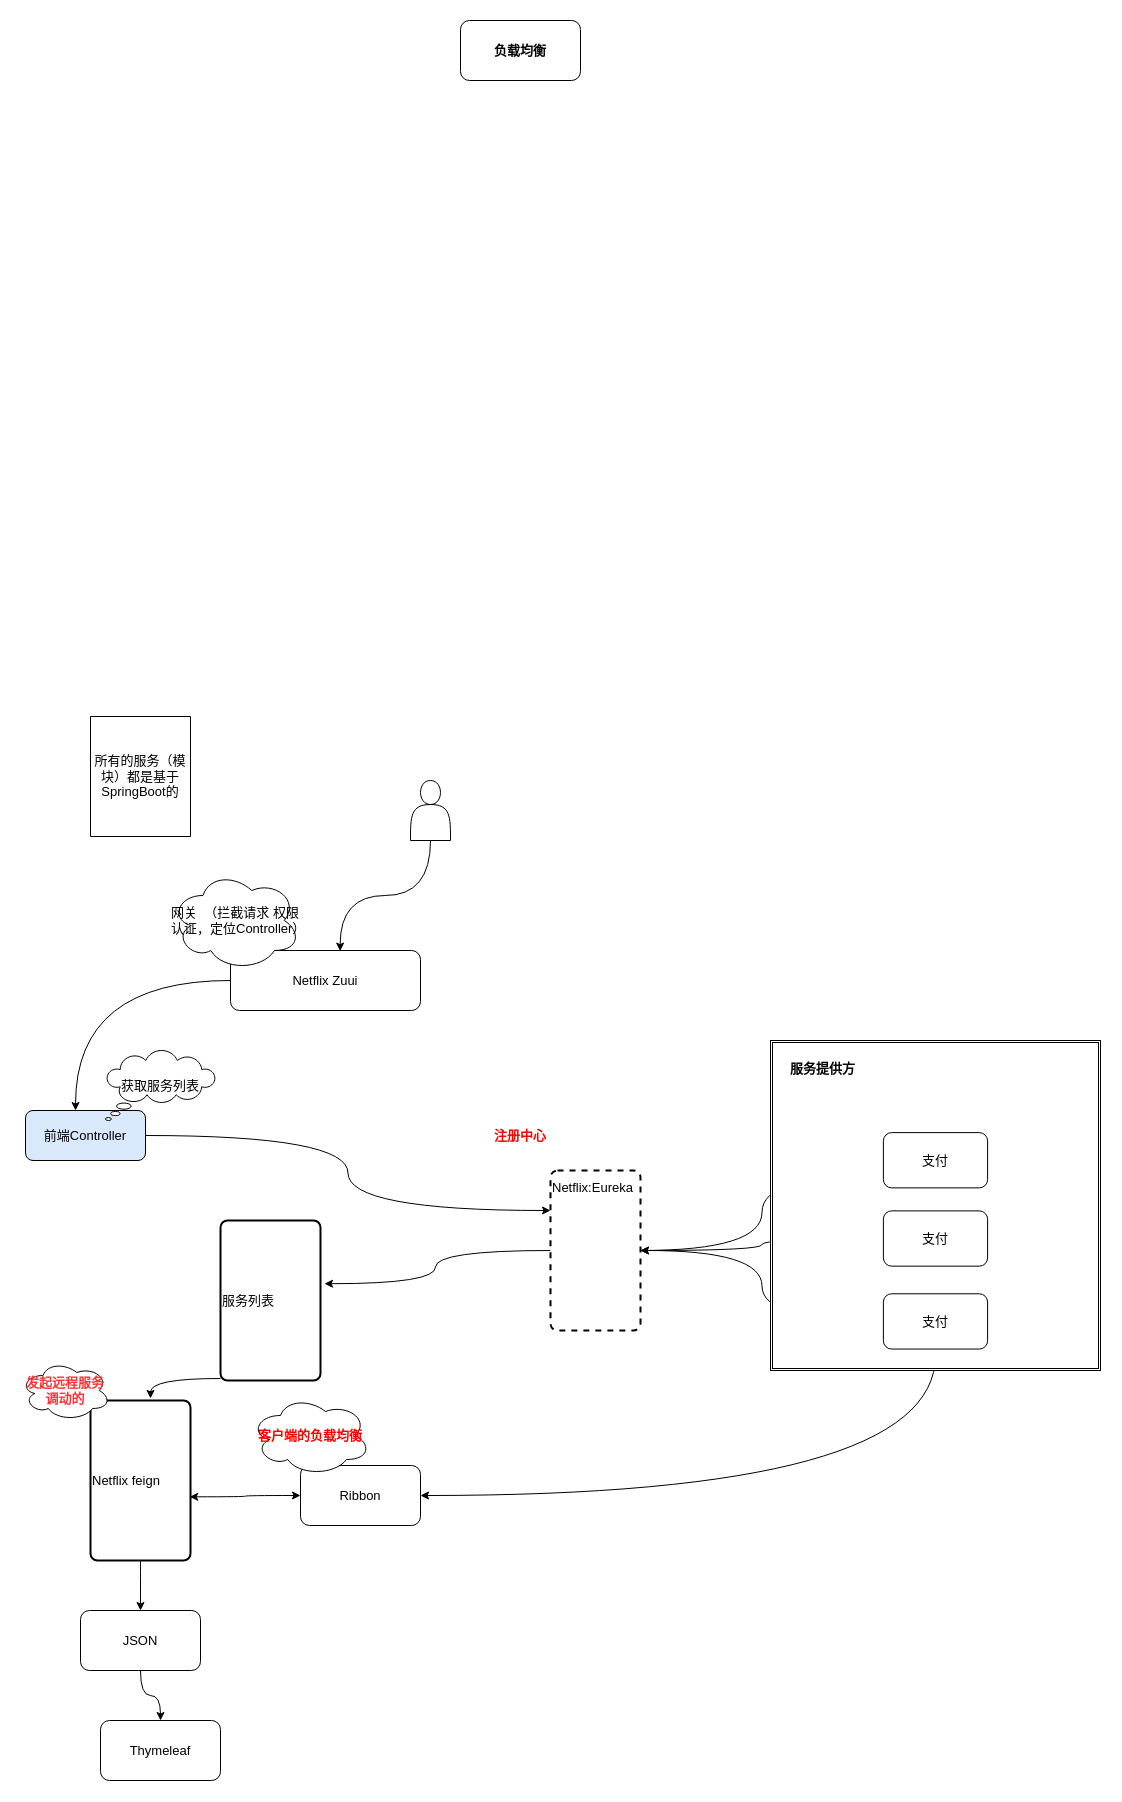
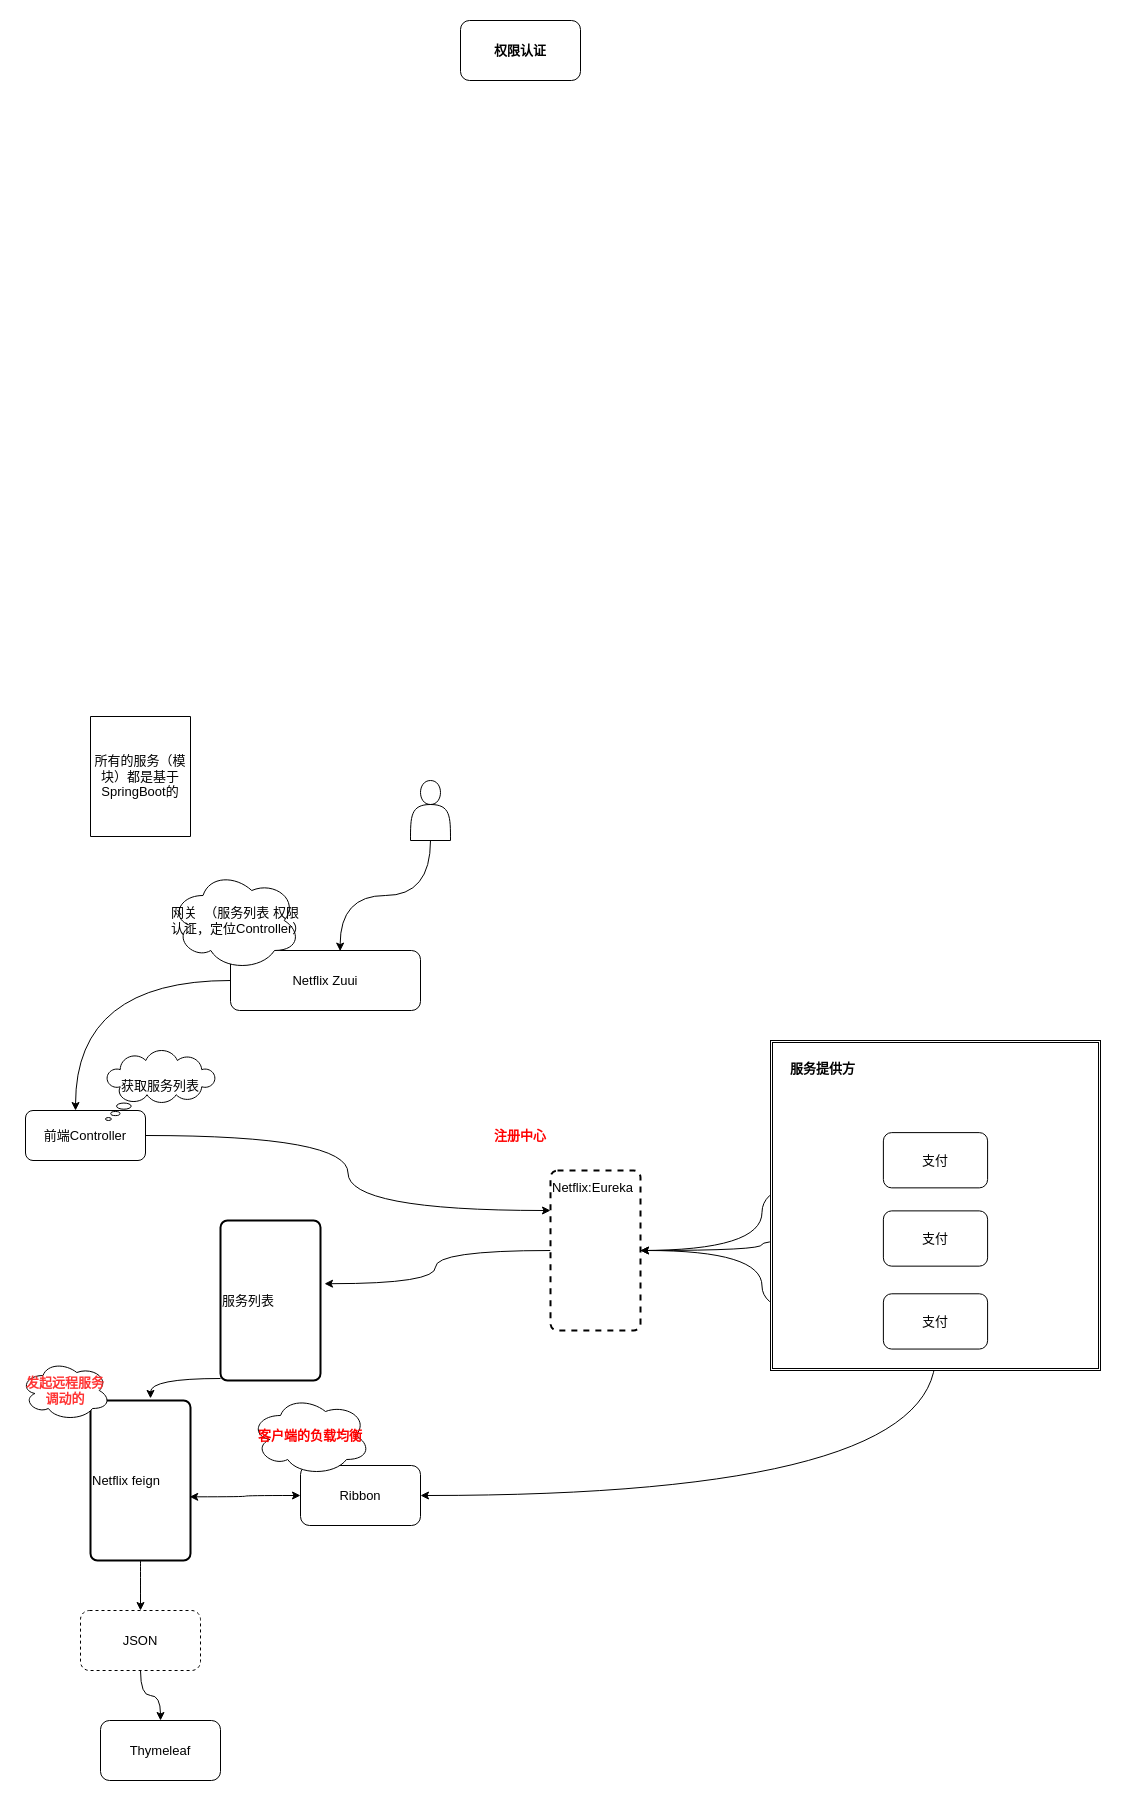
  <mxCell id="0" />
  <mxCell id="1" parent="0" />
  <mxCell id="2" value="所有的服务（模块）都是基于SpringBoot的" style="shape=note;whiteSpace=wrap;html=1;backgroundOutline=1;darkOpacity=0.05;size=0;fontSize=13;" vertex="1" parent="1"><mxGeometry x="90" y="716" width="100" height="120" as="geometry" /></mxCell>
  <mxCell id="3" style="edgeStyle=orthogonalEdgeStyle;curved=1;rounded=0;orthogonalLoop=1;jettySize=auto;html=1;entryX=0.577;entryY=0.01;entryDx=0;entryDy=0;entryPerimeter=0;fontSize=13;fontColor=#000000;startArrow=none;startFill=0;endArrow=classic;endFill=1;" edge="1" parent="1" source="4" target="28"><mxGeometry relative="1" as="geometry" /></mxCell>
  <mxCell id="4" value="" style="shape=actor;whiteSpace=wrap;html=1;" vertex="1" parent="1"><mxGeometry x="410" y="780" width="40" height="60" as="geometry" /></mxCell>
- <mxCell id="5" value="负载均衡" style="rounded=1;whiteSpace=wrap;html=1;fontSize=13;fontStyle=1" vertex="1" parent="1"><mxGeometry x="460" y="20" width="120" height="60" as="geometry" /></mxCell>
+ <mxCell id="5" value="权限认证" style="rounded=1;whiteSpace=wrap;html=1;fontSize=13;fontStyle=1" vertex="1" parent="1"><mxGeometry x="460" y="20" width="120" height="60" as="geometry" /></mxCell>
  <mxCell id="6" style="edgeStyle=orthogonalEdgeStyle;rounded=0;orthogonalLoop=1;jettySize=auto;html=1;entryX=0;entryY=0.25;entryDx=0;entryDy=0;fontSize=13;curved=1;" edge="1" parent="1" source="31" target="9"><mxGeometry relative="1" as="geometry" /></mxCell>
  <mxCell id="7" style="edgeStyle=orthogonalEdgeStyle;curved=1;rounded=0;orthogonalLoop=1;jettySize=auto;html=1;entryX=1.04;entryY=0.395;entryDx=0;entryDy=0;entryPerimeter=0;fontSize=13;" edge="1" parent="1" source="9" target="14"><mxGeometry relative="1" as="geometry" /></mxCell>
  <mxCell id="8" style="edgeStyle=orthogonalEdgeStyle;curved=1;rounded=0;orthogonalLoop=1;jettySize=auto;html=1;entryX=0;entryY=0.75;entryDx=0;entryDy=0;fontSize=13;startArrow=none;startFill=0;endArrow=none;endFill=0;" edge="1" parent="1" source="9" target="36"><mxGeometry relative="1" as="geometry" /></mxCell>
  <mxCell id="9" value="&lt;span&gt;Netflix:Eureka&lt;br&gt;&lt;br&gt;&lt;br&gt;&lt;br&gt;&lt;br&gt;&lt;br&gt;&lt;br&gt;&lt;br&gt;&lt;br&gt;&lt;/span&gt;" style="rounded=1;whiteSpace=wrap;html=1;absoluteArcSize=1;arcSize=14;strokeWidth=2;fontSize=13;align=left;dashed=1;" vertex="1" parent="1"><mxGeometry x="550" y="1170" width="90" height="160" as="geometry" /></mxCell>
  <mxCell id="10" value="注册中心" style="text;html=1;strokeColor=none;fillColor=none;align=center;verticalAlign=middle;whiteSpace=wrap;rounded=0;fontSize=13;fontStyle=1;fontColor=#FF0000;" vertex="1" parent="1"><mxGeometry x="490" y="1120" width="60" height="30" as="geometry" /></mxCell>
  <mxCell id="11" style="edgeStyle=orthogonalEdgeStyle;curved=1;rounded=0;orthogonalLoop=1;jettySize=auto;html=1;entryX=1;entryY=0.5;entryDx=0;entryDy=0;fontSize=13;startArrow=none;startFill=0;" edge="1" parent="1" source="37" target="9"><mxGeometry relative="1" as="geometry" /></mxCell>
  <mxCell id="12" style="edgeStyle=orthogonalEdgeStyle;curved=1;rounded=0;orthogonalLoop=1;jettySize=auto;html=1;fontSize=13;startArrow=none;startFill=0;" edge="1" parent="1" source="38" target="9"><mxGeometry relative="1" as="geometry" /></mxCell>
  <mxCell id="13" style="edgeStyle=orthogonalEdgeStyle;curved=1;rounded=0;orthogonalLoop=1;jettySize=auto;html=1;entryX=0.6;entryY=-0.013;entryDx=0;entryDy=0;entryPerimeter=0;fontSize=13;" edge="1" parent="1" source="14" target="16"><mxGeometry relative="1" as="geometry"><Array as="points"><mxPoint x="240" y="1300" /><mxPoint x="240" y="1378" /></Array></mxGeometry></mxCell>
  <mxCell id="14" value="&lt;span&gt;服务列表&lt;br&gt;&lt;/span&gt;" style="rounded=1;whiteSpace=wrap;html=1;absoluteArcSize=1;arcSize=14;strokeWidth=2;fontSize=13;align=left;" vertex="1" parent="1"><mxGeometry x="220" y="1220" width="100" height="160" as="geometry" /></mxCell>
  <mxCell id="15" value="" style="group" vertex="1" connectable="0" parent="1"><mxGeometry x="20" y="1360" width="170" height="200" as="geometry" /></mxCell>
  <mxCell id="16" value="&lt;span&gt;Netflix feign&lt;br&gt;&lt;/span&gt;" style="rounded=1;whiteSpace=wrap;html=1;absoluteArcSize=1;arcSize=14;strokeWidth=2;fontSize=13;align=left;" vertex="1" parent="15"><mxGeometry x="70" y="40" width="100" height="160" as="geometry" /></mxCell>
  <mxCell id="17" value="发起远程服务调动的" style="ellipse;shape=cloud;whiteSpace=wrap;html=1;fontSize=13;fontStyle=1;fontColor=#FF3333;" vertex="1" parent="15"><mxGeometry width="90" height="60" as="geometry" /></mxCell>
  <mxCell id="18" value="" style="group;fontStyle=1" vertex="1" connectable="0" parent="1"><mxGeometry x="250" y="1395" width="170" height="130" as="geometry" /></mxCell>
  <mxCell id="19" value="Ribbon" style="rounded=1;whiteSpace=wrap;html=1;fontSize=13;" vertex="1" parent="18"><mxGeometry x="50" y="70" width="120" height="60" as="geometry" /></mxCell>
  <mxCell id="20" value="客户端的负载均衡" style="ellipse;shape=cloud;whiteSpace=wrap;html=1;fontSize=13;fontColor=#FF0000;fontStyle=1" vertex="1" parent="18"><mxGeometry width="120" height="80" as="geometry" /></mxCell>
  <mxCell id="21" style="edgeStyle=orthogonalEdgeStyle;curved=1;rounded=0;orthogonalLoop=1;jettySize=auto;html=1;entryX=0.5;entryY=1;entryDx=0;entryDy=0;fontSize=13;startArrow=classic;startFill=1;" edge="1" parent="1" source="19" target="38"><mxGeometry relative="1" as="geometry" /></mxCell>
  <mxCell id="22" style="edgeStyle=orthogonalEdgeStyle;curved=1;rounded=0;orthogonalLoop=1;jettySize=auto;html=1;entryX=0.992;entryY=0.602;entryDx=0;entryDy=0;entryPerimeter=0;fontSize=13;startArrow=classic;startFill=1;" edge="1" parent="1" source="19" target="16"><mxGeometry relative="1" as="geometry" /></mxCell>
  <mxCell id="23" style="edgeStyle=orthogonalEdgeStyle;curved=1;rounded=0;orthogonalLoop=1;jettySize=auto;html=1;entryX=0.5;entryY=0;entryDx=0;entryDy=0;fontSize=13;startArrow=none;startFill=0;endArrow=classic;endFill=1;" edge="1" parent="1" source="24" target="25"><mxGeometry relative="1" as="geometry" /></mxCell>
- <mxCell id="24" value="JSON" style="rounded=1;whiteSpace=wrap;html=1;fontSize=13;" vertex="1" parent="1"><mxGeometry x="80" y="1610" width="120" height="60" as="geometry" /></mxCell>
+ <mxCell id="24" value="JSON" style="rounded=1;whiteSpace=wrap;html=1;fontSize=13;dashed=1;" vertex="1" parent="1"><mxGeometry x="80" y="1610" width="120" height="60" as="geometry" /></mxCell>
  <mxCell id="25" value="Thymeleaf" style="rounded=1;whiteSpace=wrap;html=1;fontSize=13;" vertex="1" parent="1"><mxGeometry x="100" y="1720" width="120" height="60" as="geometry" /></mxCell>
  <mxCell id="26" style="edgeStyle=orthogonalEdgeStyle;curved=1;rounded=0;orthogonalLoop=1;jettySize=auto;html=1;fontSize=13;startArrow=none;startFill=0;endArrow=classic;endFill=1;" edge="1" parent="1" source="16" target="24"><mxGeometry relative="1" as="geometry" /></mxCell>
  <mxCell id="27" value="" style="group" vertex="1" connectable="0" parent="1"><mxGeometry x="180" y="890" width="240" height="120" as="geometry" /></mxCell>
  <mxCell id="28" value="Netflix Zuui" style="rounded=1;whiteSpace=wrap;html=1;fontSize=13;fontColor=#000000;" vertex="1" parent="27"><mxGeometry x="50" y="60" width="190" height="60" as="geometry" /></mxCell>
- <mxCell id="29" value="网关&amp;nbsp; （拦截请求 权限认证，定位Controller）" style="ellipse;shape=cloud;whiteSpace=wrap;html=1;fontSize=13;fontColor=#000000;" vertex="1" parent="27"><mxGeometry x="-10" y="-20" width="130" height="100" as="geometry" /></mxCell>
+ <mxCell id="29" value="网关&amp;nbsp; （服务列表 权限认证，定位Controller）" style="ellipse;shape=cloud;whiteSpace=wrap;html=1;fontSize=13;fontColor=#000000;" vertex="1" parent="27"><mxGeometry x="-10" y="-20" width="130" height="100" as="geometry" /></mxCell>
  <mxCell id="30" value="" style="group" vertex="1" connectable="0" parent="1"><mxGeometry x="25" y="1050" width="190" height="110" as="geometry" /></mxCell>
- <mxCell id="31" value="前端Controller" style="rounded=1;whiteSpace=wrap;html=1;fontSize=13;fillColor=#dae8fc;" vertex="1" parent="30"><mxGeometry y="60" width="120" height="50" as="geometry" /></mxCell>
+ <mxCell id="31" value="前端Controller" style="rounded=1;whiteSpace=wrap;html=1;fontSize=13;" vertex="1" parent="30"><mxGeometry y="60" width="120" height="50" as="geometry" /></mxCell>
  <mxCell id="32" value="获取服务列表" style="whiteSpace=wrap;html=1;shape=mxgraph.basic.cloud_callout;fontSize=13;" vertex="1" parent="30"><mxGeometry x="80" width="110" height="70" as="geometry" /></mxCell>
  <mxCell id="33" style="edgeStyle=orthogonalEdgeStyle;curved=1;rounded=0;orthogonalLoop=1;jettySize=auto;html=1;entryX=0.417;entryY=0;entryDx=0;entryDy=0;entryPerimeter=0;fontSize=13;fontColor=#000000;startArrow=none;startFill=0;endArrow=classic;endFill=1;" edge="1" parent="1" source="28" target="31"><mxGeometry relative="1" as="geometry" /></mxCell>
  <mxCell id="34" value="" style="group" vertex="1" connectable="0" parent="1"><mxGeometry x="770" y="1040" width="330" height="350" as="geometry" /></mxCell>
  <mxCell id="35" value="" style="shape=ext;double=1;whiteSpace=wrap;html=1;aspect=fixed;fontSize=13;fontColor=#000000;" vertex="1" parent="34"><mxGeometry width="330" height="330" as="geometry" /></mxCell>
  <mxCell id="36" value="支付" style="rounded=1;whiteSpace=wrap;html=1;fontSize=13;" vertex="1" parent="34"><mxGeometry x="112.895" y="92.105" width="104.211" height="55.263" as="geometry" /></mxCell>
  <mxCell id="37" value="支付" style="rounded=1;whiteSpace=wrap;html=1;fontSize=13;" vertex="1" parent="34"><mxGeometry x="112.895" y="170.395" width="104.211" height="55.263" as="geometry" /></mxCell>
  <mxCell id="38" value="支付" style="rounded=1;whiteSpace=wrap;html=1;fontSize=13;" vertex="1" parent="34"><mxGeometry x="112.895" y="253.289" width="104.211" height="55.263" as="geometry" /></mxCell>
  <mxCell id="39" value="服务提供方" style="text;html=1;strokeColor=none;fillColor=none;align=center;verticalAlign=middle;whiteSpace=wrap;rounded=0;fontSize=13;fontColor=#000000;fontStyle=1" vertex="1" parent="34"><mxGeometry x="8.684" y="18.421" width="86.842" height="18.421" as="geometry" /></mxCell>
